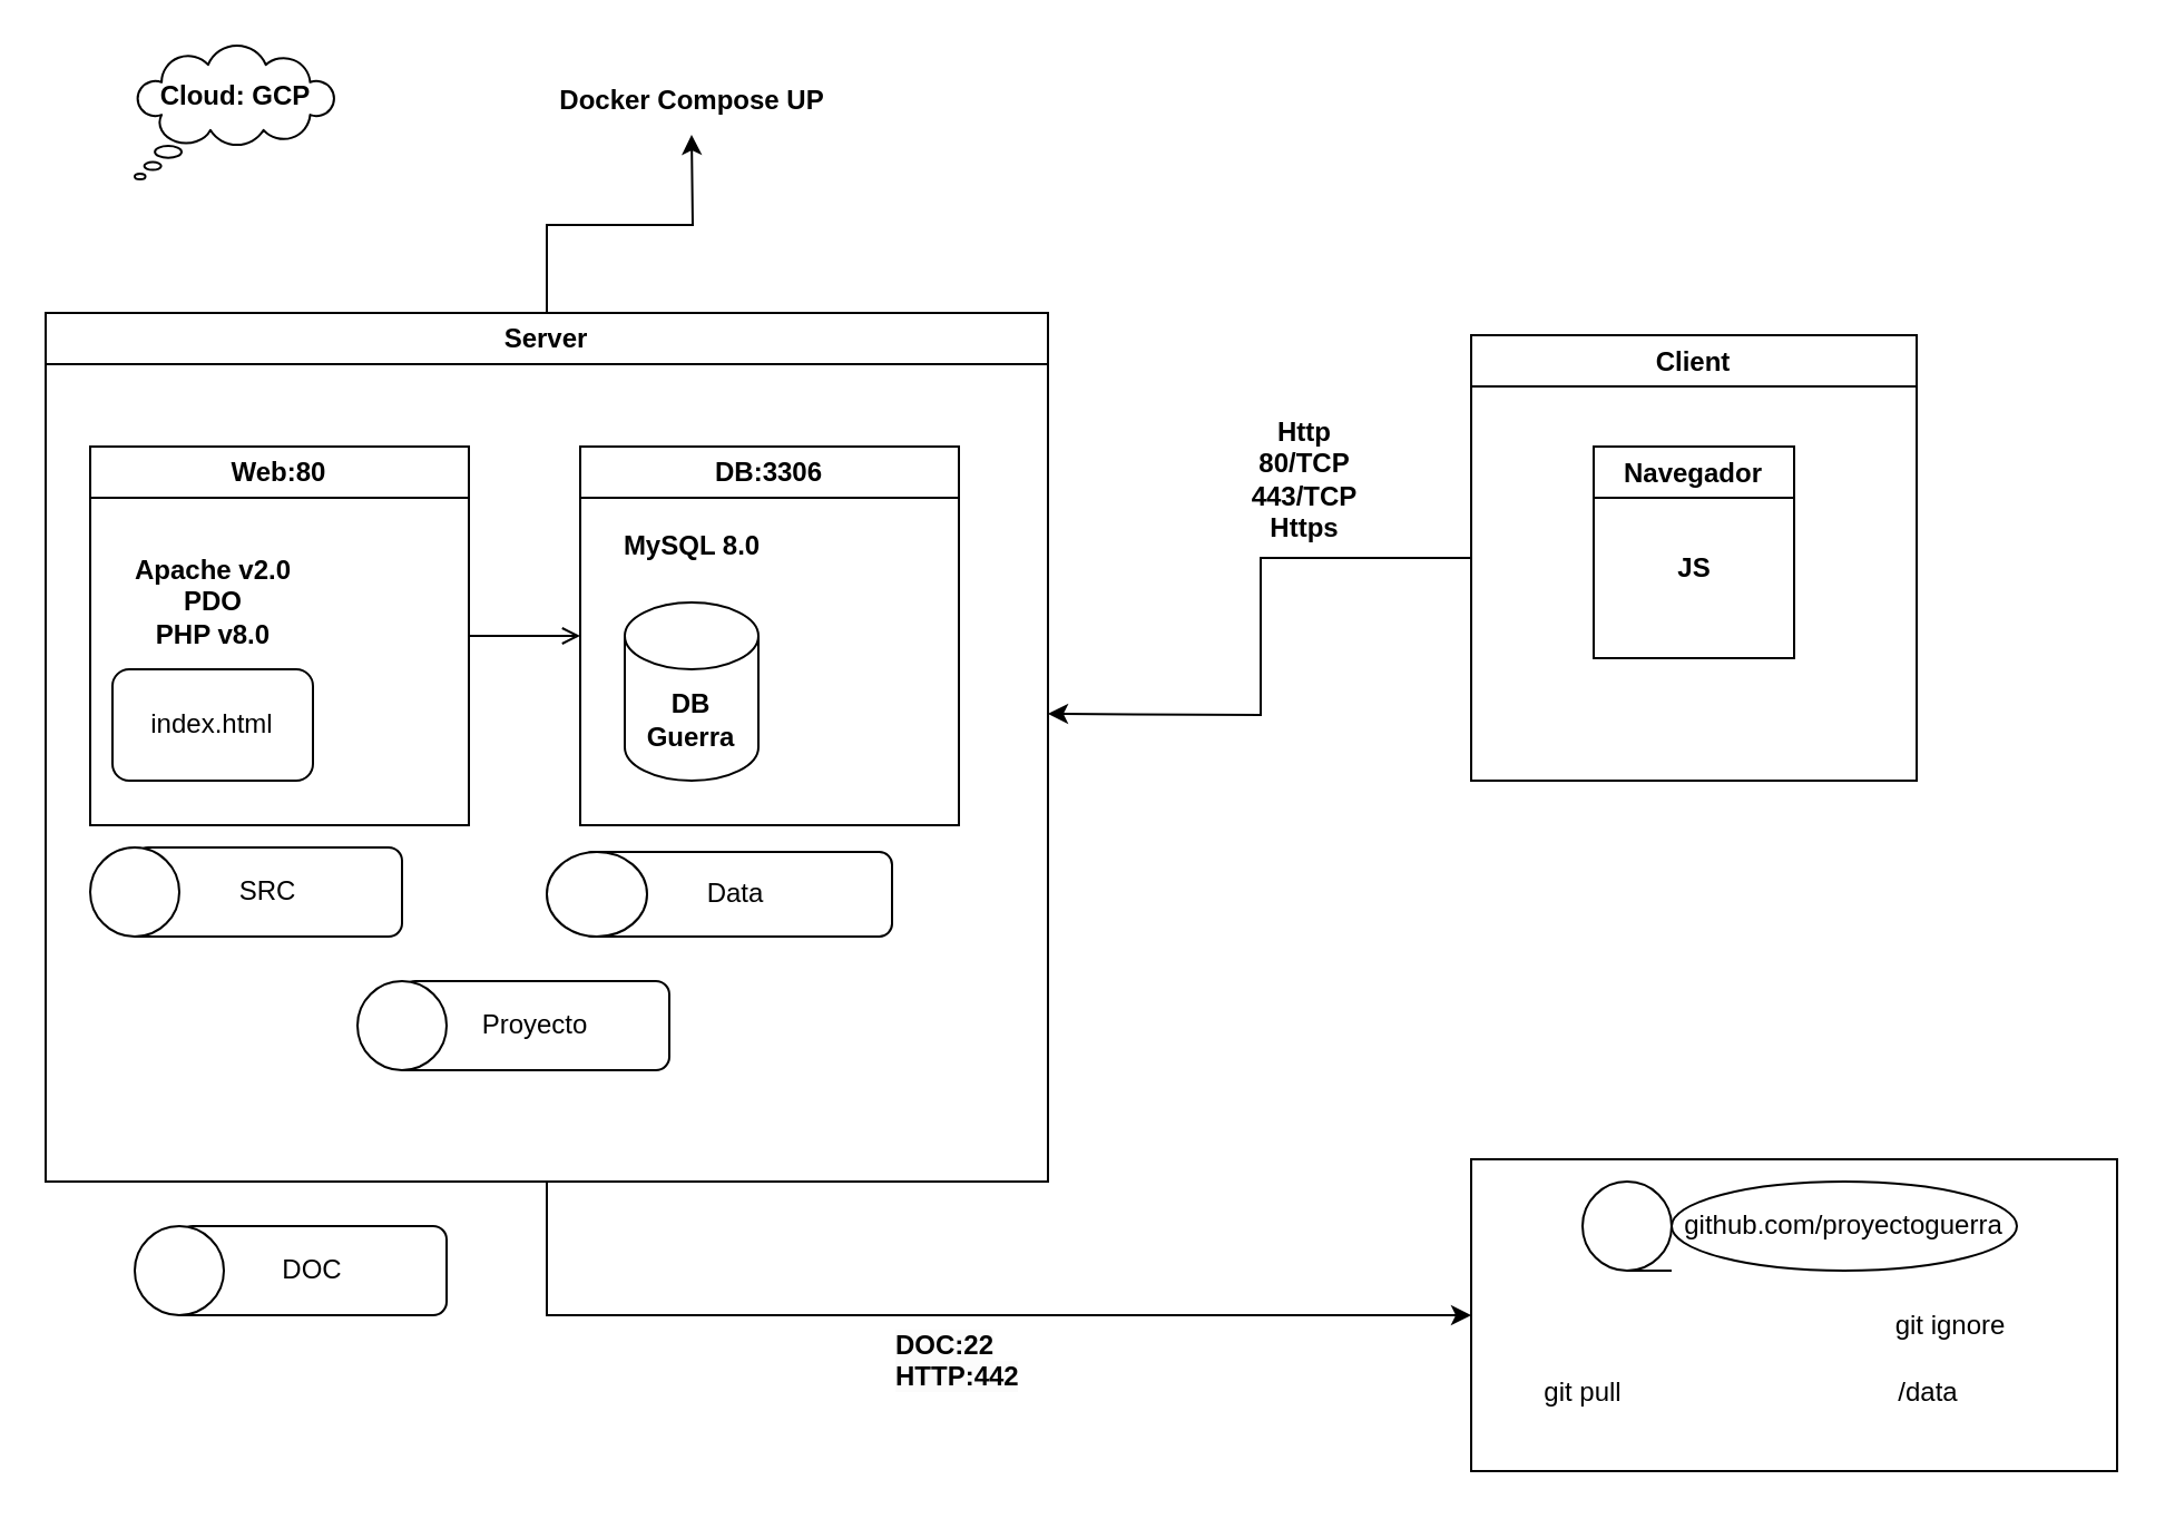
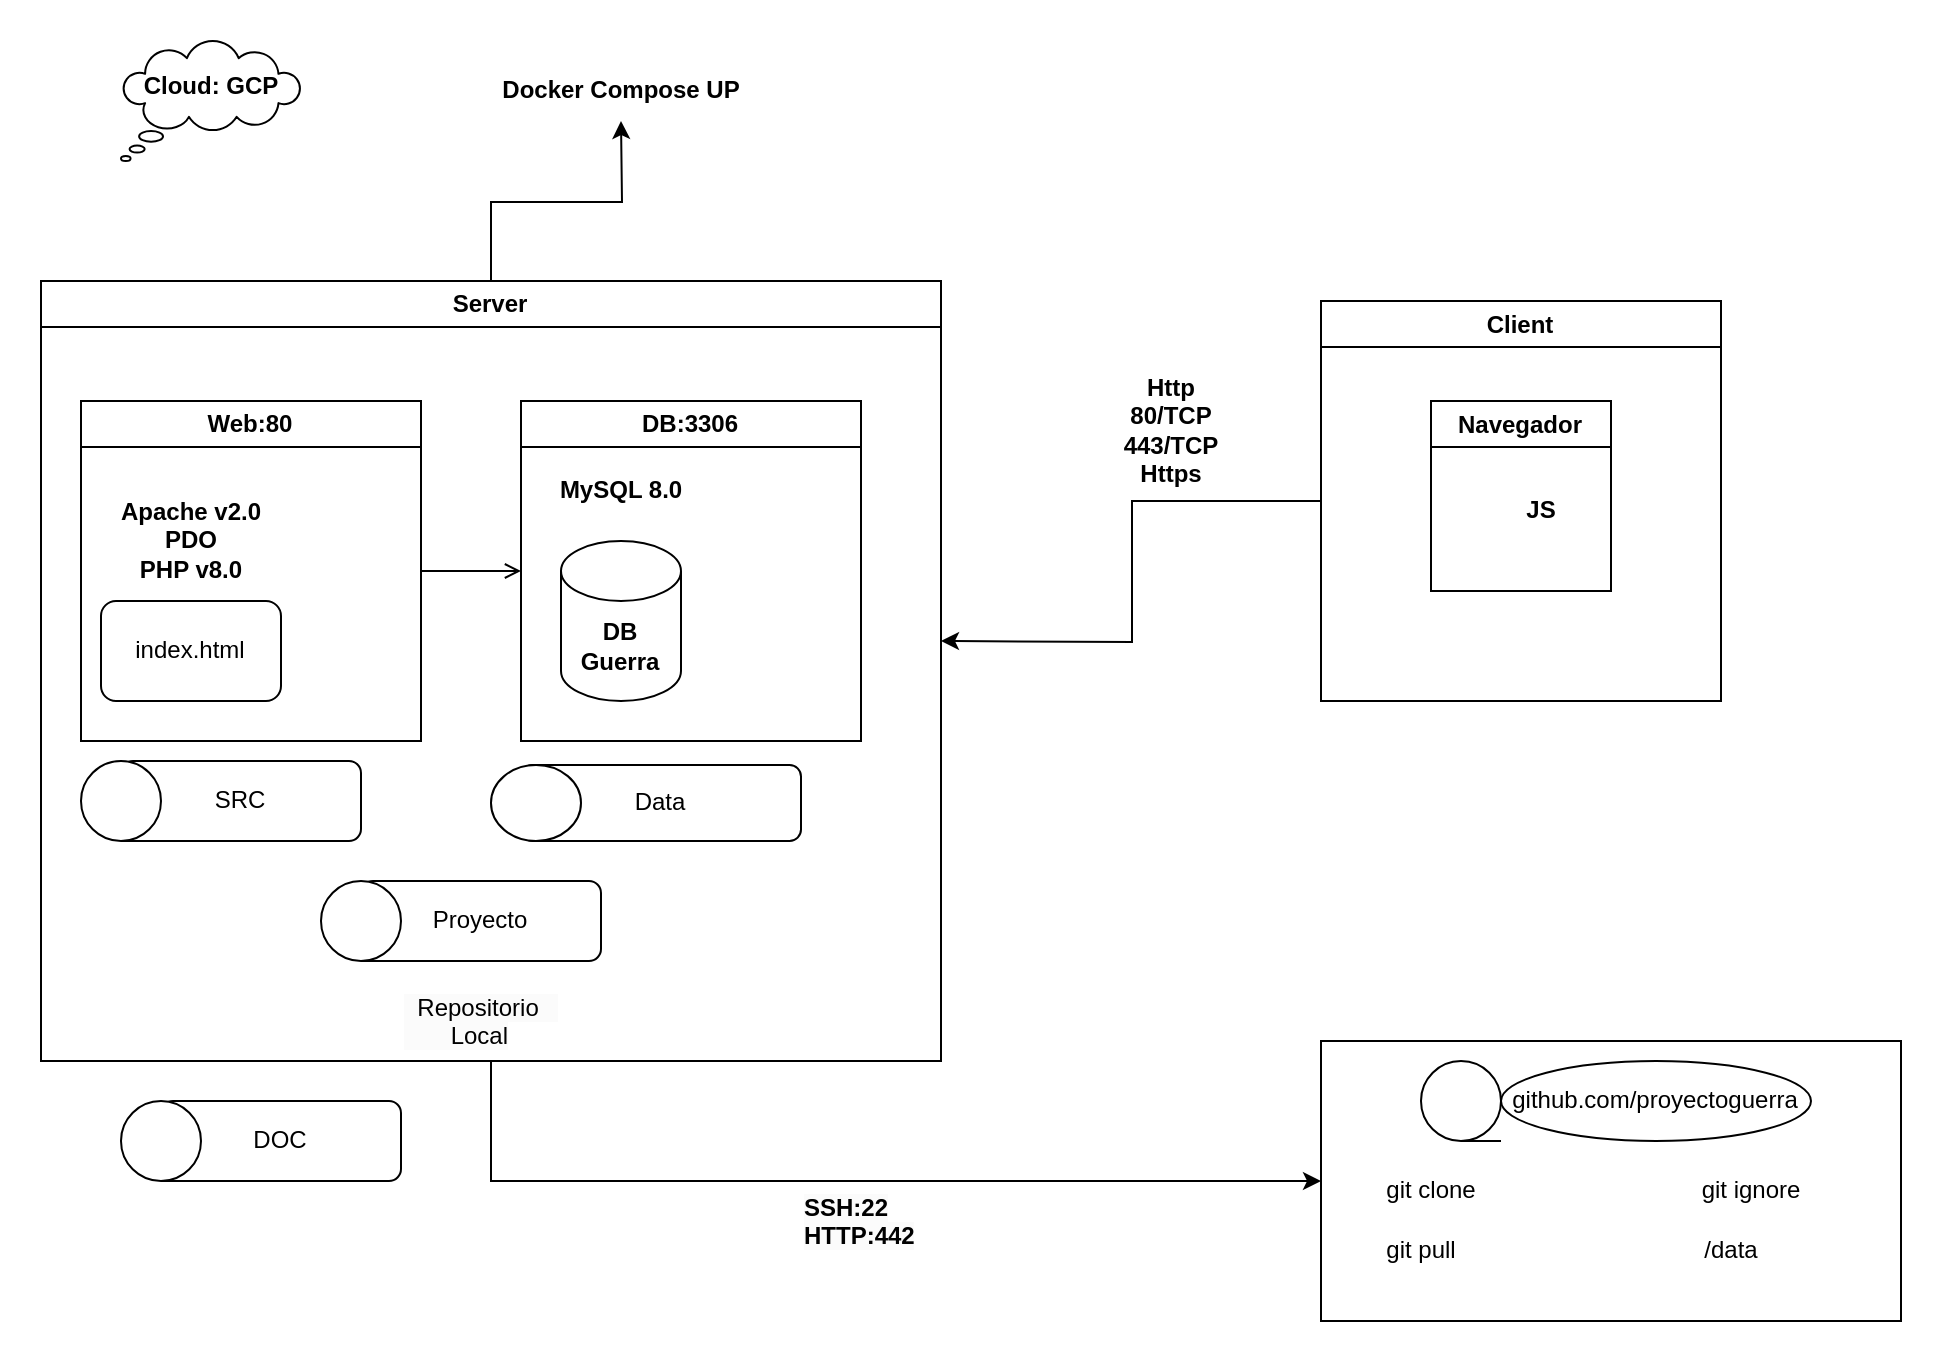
  <mxCell id="0" />
  <mxCell id="1" parent="0" />
  <mxCell id="2" style="edgeStyle=orthogonalEdgeStyle;rounded=0;orthogonalLoop=1;jettySize=auto;html=1;exitX=0.5;exitY=1;exitDx=0;exitDy=0;" parent="1" source="4" target="19" edge="1"><mxGeometry relative="1" as="geometry" /></mxCell>
  <mxCell id="3" style="edgeStyle=orthogonalEdgeStyle;rounded=0;orthogonalLoop=1;jettySize=auto;html=1;" edge="1" parent="1" source="4"><mxGeometry relative="1" as="geometry"><mxPoint x="310" y="60" as="targetPoint" /></mxGeometry></mxCell>
  <mxCell id="4" value="Server" style="swimlane;whiteSpace=wrap;html=1;" parent="1" vertex="1"><mxGeometry x="20" y="140" width="450" height="390" as="geometry" /></mxCell>
  <mxCell id="5" style="edgeStyle=orthogonalEdgeStyle;rounded=0;orthogonalLoop=1;jettySize=auto;html=1;exitX=1;exitY=0.5;exitDx=0;exitDy=0;entryX=0;entryY=0.5;entryDx=0;entryDy=0;endArrow=open;" parent="4" source="6" target="9" edge="1"><mxGeometry relative="1" as="geometry" /></mxCell>
  <mxCell id="6" value="Web:80" style="swimlane;whiteSpace=wrap;html=1;" parent="4" vertex="1"><mxGeometry x="20" y="60" width="170" height="170" as="geometry" /></mxCell>
  <mxCell id="7" value="&lt;b&gt;Apache v2.0&lt;br&gt;PDO&lt;br&gt;PHP v8.0&lt;/b&gt;" style="text;html=1;align=center;verticalAlign=middle;resizable=0;points=[];autosize=1;strokeColor=none;fillColor=none;" parent="6" vertex="1"><mxGeometry x="10" y="40" width="90" height="60" as="geometry" /></mxCell>
  <mxCell id="8" value="index.html" style="whiteSpace=wrap;html=1;rounded=1;" vertex="1" parent="6"><mxGeometry x="10" y="100" width="90" height="50" as="geometry" /></mxCell>
  <mxCell id="9" value="DB:3306" style="swimlane;whiteSpace=wrap;html=1;" parent="4" vertex="1"><mxGeometry x="240" y="60" width="170" height="170" as="geometry" /></mxCell>
  <mxCell id="10" value="&lt;b&gt;DB Guerra&lt;br&gt;&lt;/b&gt;" style="shape=cylinder3;whiteSpace=wrap;html=1;boundedLbl=1;backgroundOutline=1;size=15;" parent="9" vertex="1"><mxGeometry x="20" y="70" width="60" height="80" as="geometry" /></mxCell>
  <mxCell id="11" value="&lt;b&gt;MySQL 8.0&lt;/b&gt;" style="text;html=1;align=center;verticalAlign=middle;resizable=0;points=[];autosize=1;strokeColor=none;fillColor=none;" parent="9" vertex="1"><mxGeometry x="10" y="30" width="80" height="30" as="geometry" /></mxCell>
  <mxCell id="12" value="SRC" style="rounded=1;whiteSpace=wrap;html=1;" parent="4" vertex="1"><mxGeometry x="40" y="240" width="120" height="40" as="geometry" /></mxCell>
  <mxCell id="13" value="" style="shape=tapeData;whiteSpace=wrap;html=1;perimeter=ellipsePerimeter;" parent="4" vertex="1"><mxGeometry x="20" y="240" width="40" height="40" as="geometry" /></mxCell>
  <mxCell id="14" value="Data" style="rounded=1;whiteSpace=wrap;html=1;" parent="4" vertex="1"><mxGeometry x="240" y="242" width="140" height="38" as="geometry" /></mxCell>
  <mxCell id="15" value="" style="shape=tapeData;whiteSpace=wrap;html=1;perimeter=ellipsePerimeter;" parent="4" vertex="1"><mxGeometry x="225" y="242" width="45" height="38" as="geometry" /></mxCell>
  <mxCell id="16" value="Proyecto" style="rounded=1;whiteSpace=wrap;html=1;" parent="4" vertex="1"><mxGeometry x="160" y="300" width="120" height="40" as="geometry" /></mxCell>
  <mxCell id="17" value="" style="shape=tapeData;whiteSpace=wrap;html=1;perimeter=ellipsePerimeter;" parent="4" vertex="1"><mxGeometry x="140" y="300" width="40" height="40" as="geometry" /></mxCell>
+ <mxCell id="18" value="&lt;span style=&quot;color: rgb(0, 0, 0); font-family: Helvetica; font-size: 12px; font-style: normal; font-variant-ligatures: normal; font-variant-caps: normal; font-weight: 400; letter-spacing: normal; orphans: 2; text-align: center; text-indent: 0px; text-transform: none; widows: 2; word-spacing: 0px; -webkit-text-stroke-width: 0px; white-space: normal; background-color: rgb(251, 251, 251); text-decoration-thickness: initial; text-decoration-style: initial; text-decoration-color: initial; display: inline !important; float: none;&quot;&gt;&amp;nbsp; Repositorio&amp;nbsp; &amp;nbsp; &amp;nbsp; &amp;nbsp; &amp;nbsp; &amp;nbsp;Local&lt;/span&gt;" style="text;whiteSpace=wrap;html=1;" parent="4" vertex="1"><mxGeometry x="180" y="350" width="80" height="40" as="geometry" /></mxCell>
  <mxCell id="19" value="&lt;br&gt;&lt;div&gt;&lt;br/&gt;&lt;/div&gt;" style="rounded=0;whiteSpace=wrap;html=1;fillColor=none;" parent="1" vertex="1"><mxGeometry x="660" y="520" width="290" height="140" as="geometry" /></mxCell>
  <mxCell id="20" value="github.com/proyectoguerra" style="ellipse;whiteSpace=wrap;html=1;" parent="1" vertex="1"><mxGeometry x="750" y="530" width="155" height="40" as="geometry" /></mxCell>
  <mxCell id="21" value="" style="shape=tapeData;whiteSpace=wrap;html=1;perimeter=ellipsePerimeter;" parent="1" vertex="1"><mxGeometry x="710" y="530" width="40" height="40" as="geometry" /></mxCell>
  <mxCell id="22" style="edgeStyle=orthogonalEdgeStyle;rounded=0;orthogonalLoop=1;jettySize=auto;html=1;" parent="1" source="23" edge="1"><mxGeometry relative="1" as="geometry"><mxPoint x="470" y="320" as="targetPoint" /></mxGeometry></mxCell>
  <mxCell id="23" value="Client" style="swimlane;" parent="1" vertex="1"><mxGeometry x="660" y="150" width="200" height="200" as="geometry" /></mxCell>
  <mxCell id="24" value="Navegador" style="swimlane;" parent="23" vertex="1"><mxGeometry x="55" y="50" width="90" height="95" as="geometry" /></mxCell>
- <mxCell id="25" value="&lt;b&gt;JS&lt;/b&gt;" style="text;html=1;align=center;verticalAlign=middle;resizable=0;points=[];autosize=1;strokeColor=none;fillColor=none;" parent="24" vertex="1"><mxGeometry x="25" y="40" width="40" height="30" as="geometry" /></mxCell>
- <mxCell id="26" value="&lt;span style=&quot;color: rgb(0, 0, 0); font-family: Helvetica; font-size: 12px; font-style: normal; font-variant-ligatures: normal; font-variant-caps: normal; letter-spacing: normal; orphans: 2; text-align: center; text-indent: 0px; text-transform: none; widows: 2; word-spacing: 0px; -webkit-text-stroke-width: 0px; white-space: normal; background-color: rgb(251, 251, 251); text-decoration-thickness: initial; text-decoration-style: initial; text-decoration-color: initial; float: none; display: inline !important;&quot;&gt;&lt;b&gt;DOC:22&lt;br&gt;HTTP:442&lt;/b&gt;&lt;/span&gt;" style="text;whiteSpace=wrap;html=1;" parent="1" vertex="1"><mxGeometry x="400" y="590" width="80" height="40" as="geometry" /></mxCell>
+ <mxCell id="25" value="&lt;b&gt;JS&lt;/b&gt;" style="text;html=1;align=center;verticalAlign=middle;resizable=0;points=[];autosize=1;strokeColor=none;fillColor=none;" parent="24" vertex="1"><mxGeometry x="35" y="40" width="40" height="30" as="geometry" /></mxCell>
+ <mxCell id="26" value="&lt;span style=&quot;color: rgb(0, 0, 0); font-family: Helvetica; font-size: 12px; font-style: normal; font-variant-ligatures: normal; font-variant-caps: normal; letter-spacing: normal; orphans: 2; text-align: center; text-indent: 0px; text-transform: none; widows: 2; word-spacing: 0px; -webkit-text-stroke-width: 0px; white-space: normal; background-color: rgb(251, 251, 251); text-decoration-thickness: initial; text-decoration-style: initial; text-decoration-color: initial; float: none; display: inline !important;&quot;&gt;&lt;b&gt;SSH:22&lt;br&gt;HTTP:442&lt;/b&gt;&lt;/span&gt;" style="text;whiteSpace=wrap;html=1;" parent="1" vertex="1"><mxGeometry x="400" y="590" width="80" height="40" as="geometry" /></mxCell>
  <mxCell id="27" value="&lt;b&gt;Http&lt;br&gt;80/TCP&lt;br&gt;443/TCP&lt;br&gt;Https&lt;/b&gt;" style="text;html=1;align=center;verticalAlign=middle;resizable=0;points=[];autosize=1;strokeColor=none;fillColor=none;" parent="1" vertex="1"><mxGeometry x="550" y="180" width="70" height="70" as="geometry" /></mxCell>
+ <mxCell id="28" value="git clone" style="text;html=1;align=center;verticalAlign=middle;resizable=0;points=[];autosize=1;strokeColor=none;fillColor=none;" parent="1" vertex="1"><mxGeometry x="680" y="580" width="70" height="30" as="geometry" /></mxCell>
  <mxCell id="29" value="git pull" style="text;html=1;align=center;verticalAlign=middle;resizable=0;points=[];autosize=1;strokeColor=none;fillColor=none;" parent="1" vertex="1"><mxGeometry x="680" y="610" width="60" height="30" as="geometry" /></mxCell>
  <mxCell id="30" value="/data" style="text;html=1;align=center;verticalAlign=middle;resizable=0;points=[];autosize=1;strokeColor=none;fillColor=none;" parent="1" vertex="1"><mxGeometry x="840" y="610" width="50" height="30" as="geometry" /></mxCell>
  <mxCell id="31" value="git ignore" style="text;html=1;align=center;verticalAlign=middle;resizable=0;points=[];autosize=1;strokeColor=none;fillColor=none;" parent="1" vertex="1"><mxGeometry x="840" y="580" width="70" height="30" as="geometry" /></mxCell>
  <mxCell id="32" value="DOC" style="rounded=1;whiteSpace=wrap;html=1;" parent="1" vertex="1"><mxGeometry x="80" y="550" width="120" height="40" as="geometry" /></mxCell>
  <mxCell id="33" value="" style="shape=tapeData;whiteSpace=wrap;html=1;perimeter=ellipsePerimeter;" parent="1" vertex="1"><mxGeometry x="60" y="550" width="40" height="40" as="geometry" /></mxCell>
  <mxCell id="34" value="&lt;b&gt;Docker Compose UP&lt;/b&gt;" style="text;html=1;align=center;verticalAlign=middle;resizable=0;points=[];autosize=1;strokeColor=none;fillColor=none;" vertex="1" parent="1"><mxGeometry x="240" y="30" width="140" height="30" as="geometry" /></mxCell>
  <mxCell id="35" value="" style="whiteSpace=wrap;html=1;shape=mxgraph.basic.cloud_callout" vertex="1" parent="1"><mxGeometry x="60" y="20" width="90" height="60" as="geometry" /></mxCell>
  <mxCell id="36" value="&lt;b&gt;Cloud: GCP&lt;/b&gt;&lt;div&gt;&lt;br&gt;&lt;/div&gt;" style="text;html=1;align=center;verticalAlign=middle;resizable=0;points=[];autosize=1;strokeColor=none;fillColor=none;" vertex="1" parent="1"><mxGeometry x="60" y="30" width="90" height="40" as="geometry" /></mxCell>
